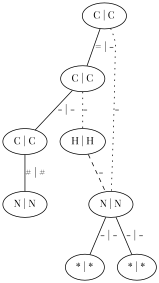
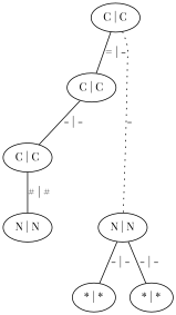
  graph {
    fontname="Playfair Display"
    node [fontname="Playfair Display"]
    edge [fontname="Playfair Display"]
    n1 [label="C | C"]
    n2 [label="C | C"]
    n3 [label="N | N"]
    n4 [label="C | C"]
-   n5 [label="H | H"]
    n6 [label="N | N"]
    n7 [label="* | *"]
    n8 [label="* | *"]
    n1 -- n2 [label="= | -"]
    n1 -- n3 [label="-" style=dotted]
    n2 -- n4 [label="- | -"]
-   n2 -- n5 [label="-" style=dotted]
    n3 -- n7 [label="- | -"]
    n3 -- n8 [label="- | -"]
    n4 -- n6 [label="# | #"]
-   n5 -- n3 [label="-" style=dashed]
  }
